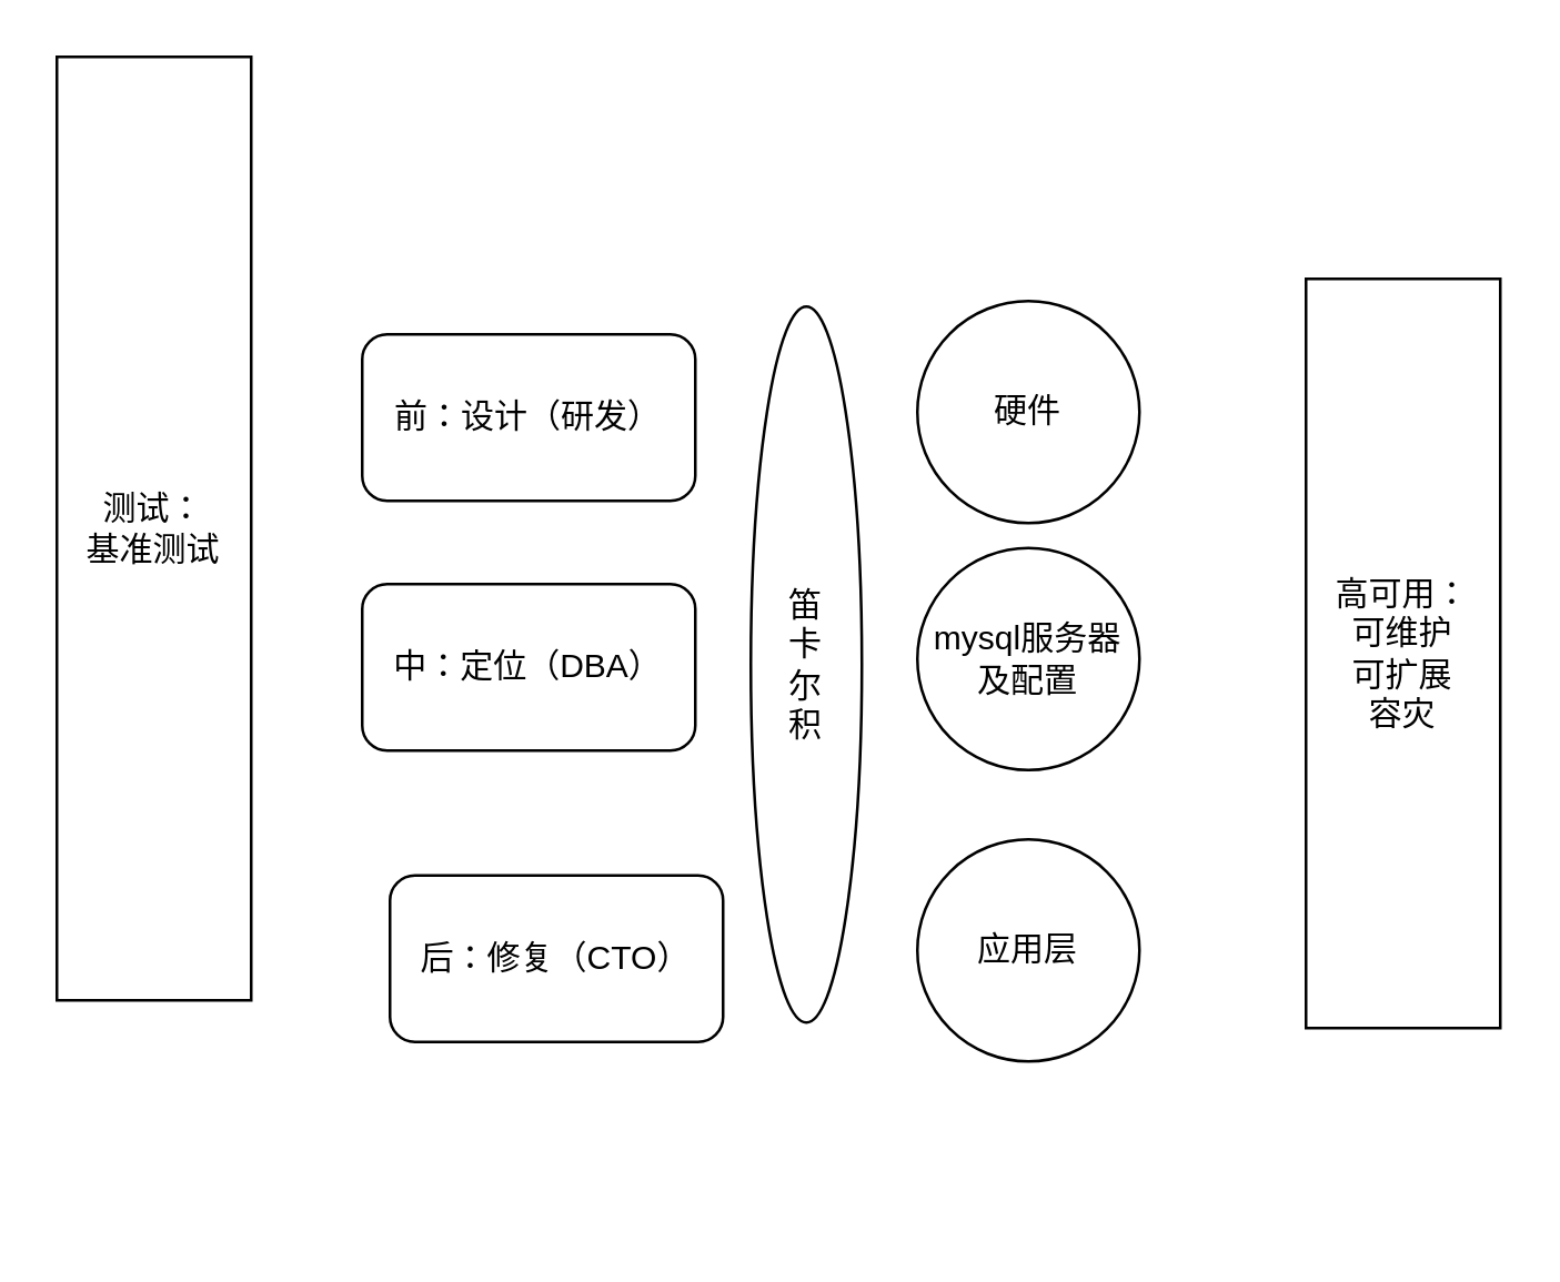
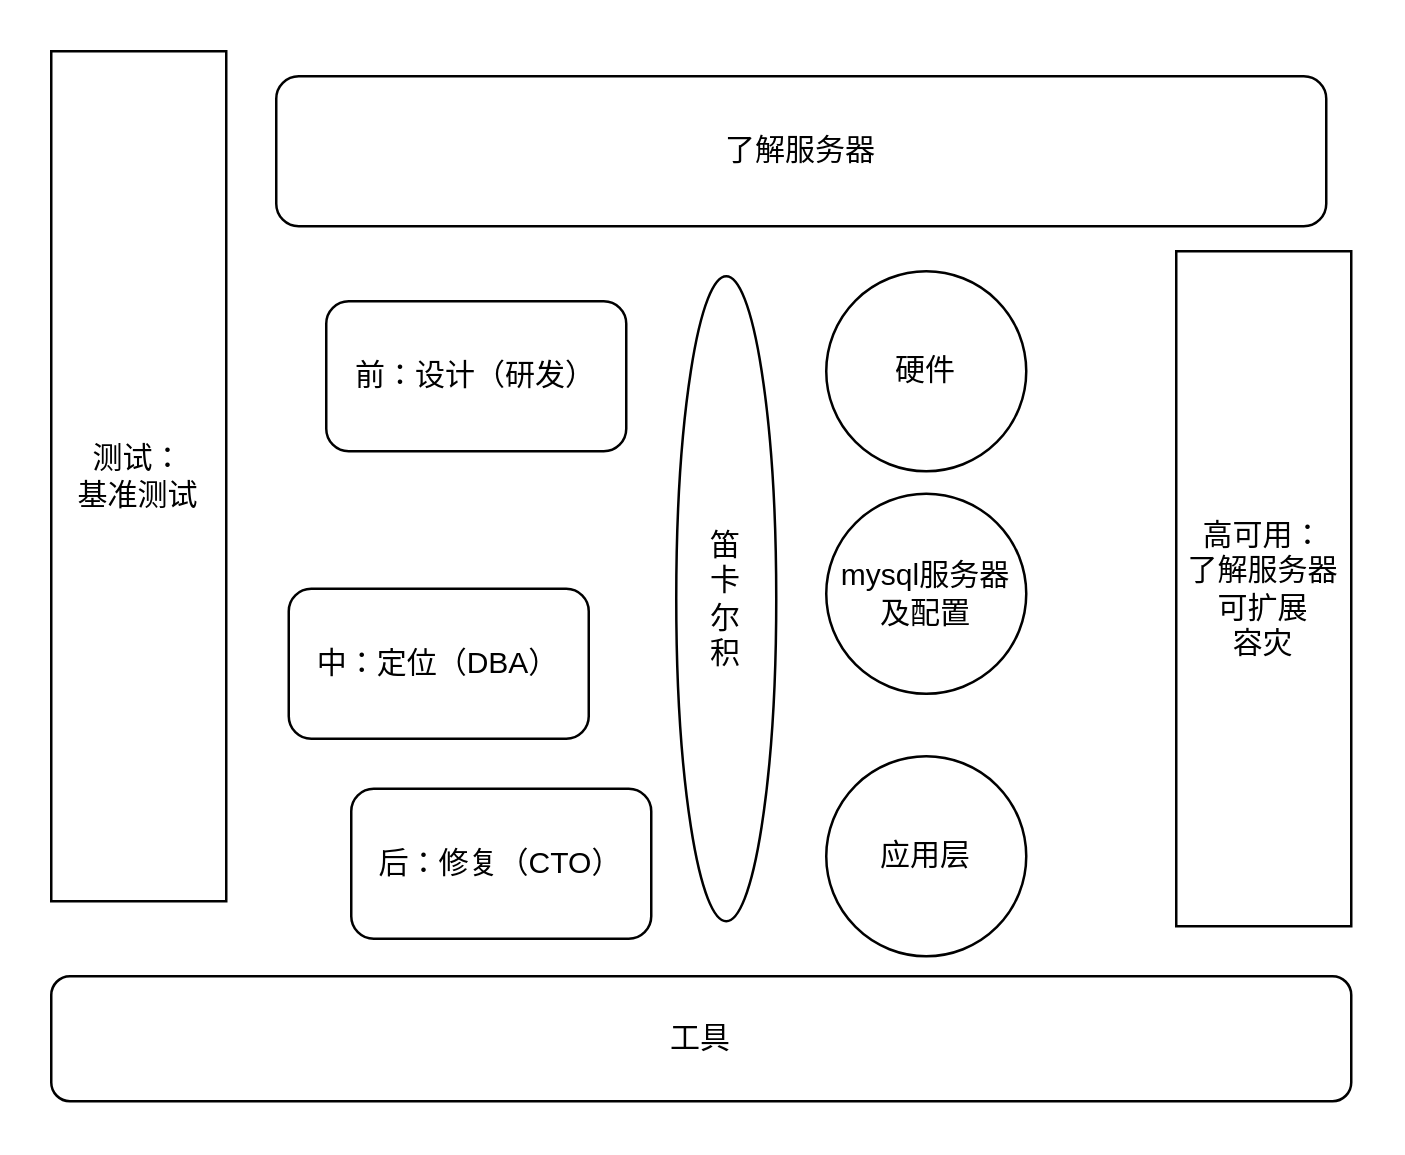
  <mxCell id="0" />
  <mxCell id="1" parent="0" />
  <mxCell id="2" value="测试：&lt;br&gt;基准测试" style="rounded=0;whiteSpace=wrap;html=1;" vertex="1" parent="1"><mxGeometry x="20" y="20" width="70" height="340" as="geometry" /></mxCell>
- <mxCell id="3" value="高可用：&lt;br&gt;可维护&lt;br&gt;可扩展&lt;br&gt;容灾" style="rounded=0;whiteSpace=wrap;html=1;" vertex="1" parent="1"><mxGeometry x="470" y="100" width="70" height="270" as="geometry" /></mxCell>
+ <mxCell id="3" value="高可用：&lt;br&gt;了解服务器&lt;br&gt;可扩展&lt;br&gt;容灾" style="rounded=0;whiteSpace=wrap;html=1;" vertex="1" parent="1"><mxGeometry x="470" y="100" width="70" height="270" as="geometry" /></mxCell>
+ <mxCell id="4" value="了解服务器" style="rounded=1;whiteSpace=wrap;html=1;" vertex="1" parent="1"><mxGeometry x="110" y="30" width="420" height="60" as="geometry" /></mxCell>
  <mxCell id="5" value="前：设计（研发）" style="rounded=1;whiteSpace=wrap;html=1;" vertex="1" parent="1"><mxGeometry x="130" y="120" width="120" height="60" as="geometry" /></mxCell>
- <mxCell id="6" value="中：定位（DBA）" style="rounded=1;whiteSpace=wrap;html=1;" vertex="1" parent="1"><mxGeometry x="130" y="210" width="120" height="60" as="geometry" /></mxCell>
+ <mxCell id="6" value="中：定位（DBA）" style="rounded=1;whiteSpace=wrap;html=1;" vertex="1" parent="1"><mxGeometry x="115" y="235" width="120" height="60" as="geometry" /></mxCell>
  <mxCell id="7" value="后：修复（CTO）" style="rounded=1;whiteSpace=wrap;html=1;arcSize=15;" vertex="1" parent="1"><mxGeometry x="140" y="315" width="120" height="60" as="geometry" /></mxCell>
  <mxCell id="8" value="硬件" style="ellipse;whiteSpace=wrap;html=1;aspect=fixed;" vertex="1" parent="1"><mxGeometry x="330" y="108" width="80" height="80" as="geometry" /></mxCell>
  <mxCell id="9" value="mysql服务器及配置" style="ellipse;whiteSpace=wrap;html=1;aspect=fixed;" vertex="1" parent="1"><mxGeometry x="330" y="197" width="80" height="80" as="geometry" /></mxCell>
  <mxCell id="10" value="应用层" style="ellipse;whiteSpace=wrap;html=1;aspect=fixed;" vertex="1" parent="1"><mxGeometry x="330" y="302" width="80" height="80" as="geometry" /></mxCell>
  <mxCell id="11" value="笛&lt;br&gt;卡&lt;br&gt;尔&lt;br&gt;积" style="ellipse;whiteSpace=wrap;html=1;" vertex="1" parent="1"><mxGeometry x="270" y="110" width="40" height="258" as="geometry" /></mxCell>
+ <mxCell id="12" value="工具" style="rounded=1;whiteSpace=wrap;html=1;" vertex="1" parent="1"><mxGeometry x="20" y="390" width="520" height="50" as="geometry" /></mxCell>
